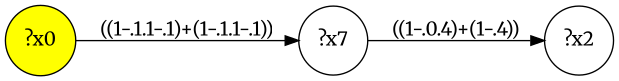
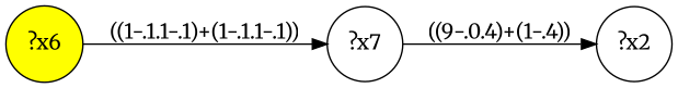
  digraph {
    fontname=Merriweather
    rankdir=LR
    node [fontname=Merriweather shape=circle]
    edge [fontname=Merriweather]
-   n1 [fillcolor=yellow label="?x0" style="filled,"]
+   n1 [fillcolor=yellow label="?x6" style="filled,"]
    n2 [label="?x7"]
    n3 [label="?x2"]
    n1 -> n2 [label="((1-.1.1-.1)+(1-.1.1-.1))"]
-   n2 -> n3 [label="((1-.0.4)+(1-.4))"]
+   n2 -> n3 [label="((9-.0.4)+(1-.4))"]
  }
